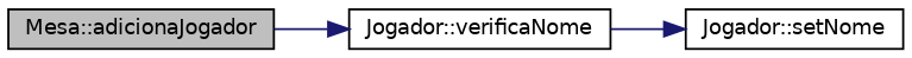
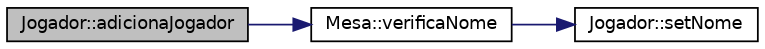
  digraph {
    rankdir=LR
    node [color=black fillcolor=white fontname=Helvetica fontsize=10 shape=record style=filled]
    edge [color=midnightblue fontname=Helvetica fontsize=10 labelfontname=Helvetica labelfontsize=10 style=solid]
-   n1 [fillcolor=grey75 fontcolor=black height=0.2 label="Mesa::adicionaJogador" width=0.4]
-   n2 [height=0.2 label="Jogador::verificaNome" width=0.4]
+   n1 [fillcolor=grey75 fontcolor=black height=0.2 label="Jogador::adicionaJogador" width=0.4]
+   n2 [height=0.2 label="Mesa::verificaNome" width=0.4]
    n3 [height=0.2 label="Jogador::setNome" width=0.4]
    n1 -> n2
    n2 -> n3
  }
